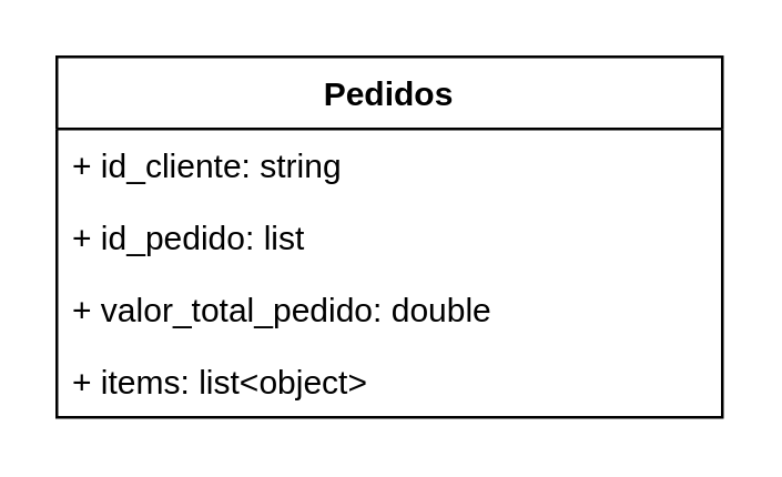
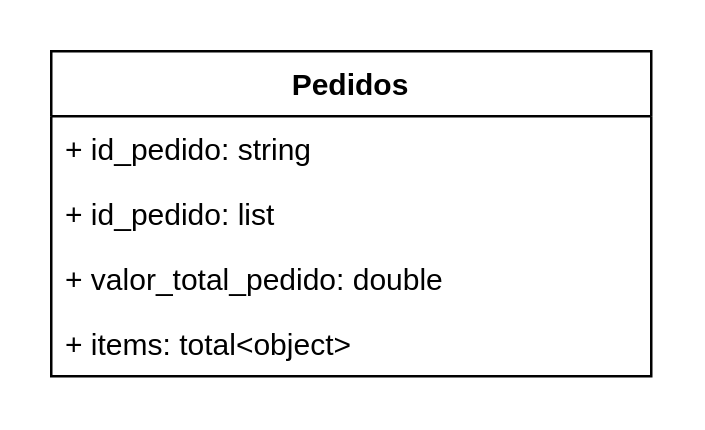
  <mxCell id="0" />
  <mxCell id="1" parent="0" />
  <mxCell id="2" value="Pedidos" style="swimlane;fontStyle=1;align=center;verticalAlign=top;childLayout=stackLayout;horizontal=1;startSize=26;horizontalStack=0;resizeParent=1;resizeParentMax=0;resizeLast=0;collapsible=1;marginBottom=0;whiteSpace=wrap;html=1;" vertex="1" parent="1"><mxGeometry x="20" y="20" width="240" height="130" as="geometry" /></mxCell>
- <mxCell id="3" value="+ id_cliente: string" style="text;strokeColor=none;fillColor=none;align=left;verticalAlign=top;spacingLeft=4;spacingRight=4;overflow=hidden;rotatable=0;points=[[0,0.5],[1,0.5]];portConstraint=eastwest;whiteSpace=wrap;html=1;" vertex="1" parent="2"><mxGeometry y="26" width="240" height="26" as="geometry" /></mxCell>
+ <mxCell id="3" value="+ id_pedido: string" style="text;strokeColor=none;fillColor=none;align=left;verticalAlign=top;spacingLeft=4;spacingRight=4;overflow=hidden;rotatable=0;points=[[0,0.5],[1,0.5]];portConstraint=eastwest;whiteSpace=wrap;html=1;" vertex="1" parent="2"><mxGeometry y="26" width="240" height="26" as="geometry" /></mxCell>
  <mxCell id="4" value="+ id_pedido: list" style="text;strokeColor=none;fillColor=none;align=left;verticalAlign=top;spacingLeft=4;spacingRight=4;overflow=hidden;rotatable=0;points=[[0,0.5],[1,0.5]];portConstraint=eastwest;whiteSpace=wrap;html=1;" vertex="1" parent="2"><mxGeometry y="52" width="240" height="26" as="geometry" /></mxCell>
  <mxCell id="5" value="+ valor_total_pedido: double" style="text;strokeColor=none;fillColor=none;align=left;verticalAlign=top;spacingLeft=4;spacingRight=4;overflow=hidden;rotatable=0;points=[[0,0.5],[1,0.5]];portConstraint=eastwest;whiteSpace=wrap;html=1;" vertex="1" parent="2"><mxGeometry y="78" width="240" height="26" as="geometry" /></mxCell>
- <mxCell id="6" value="+ items: list&amp;lt;object&amp;gt;" style="text;strokeColor=none;fillColor=none;align=left;verticalAlign=top;spacingLeft=4;spacingRight=4;overflow=hidden;rotatable=0;points=[[0,0.5],[1,0.5]];portConstraint=eastwest;whiteSpace=wrap;html=1;" vertex="1" parent="2"><mxGeometry y="104" width="240" height="26" as="geometry" /></mxCell>
+ <mxCell id="6" value="+ items: total&amp;lt;object&amp;gt;" style="text;strokeColor=none;fillColor=none;align=left;verticalAlign=top;spacingLeft=4;spacingRight=4;overflow=hidden;rotatable=0;points=[[0,0.5],[1,0.5]];portConstraint=eastwest;whiteSpace=wrap;html=1;" vertex="1" parent="2"><mxGeometry y="104" width="240" height="26" as="geometry" /></mxCell>
